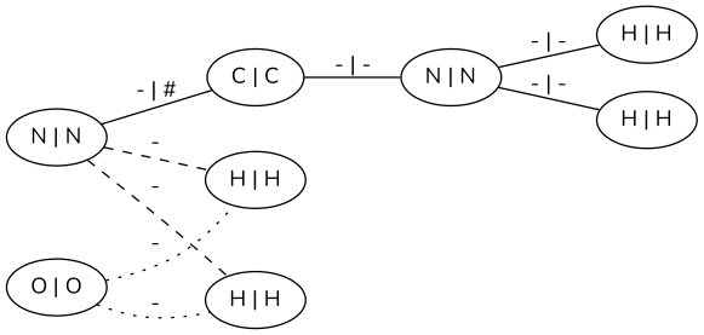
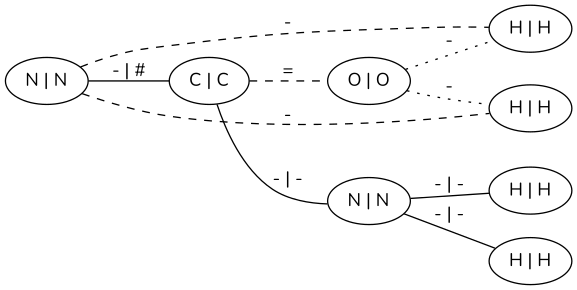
  graph {
    rankdir=LR
    fontname=Nunito
    node [fontname=Nunito]
    edge [fontname=Nunito]
    n1 [label="N | N"]
    n2 [label="C | C"]
    n3 [label="H | H"]
    n4 [label="H | H"]
    n5 [label="N | N"]
    n6 [label="O | O"]
    n7 [label="H | H"]
    n8 [label="H | H"]
    n1 -- n2 [label="- | #"]
    n1 -- n3 [label="-" style=dashed]
    n1 -- n4 [label="-" style=dashed]
    n2 -- n5 [label="- | -"]
+   n2 -- n6 [label="=" style=dashed]
    n5 -- n7 [label="- | -"]
    n5 -- n8 [label="- | -"]
    n6 -- n3 [label="-" style=dotted]
    n6 -- n4 [label="-" style=dotted]
  }
